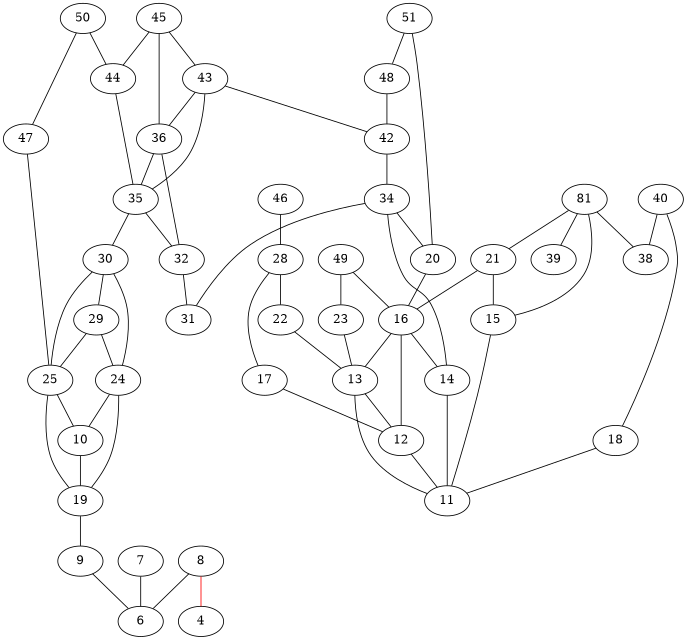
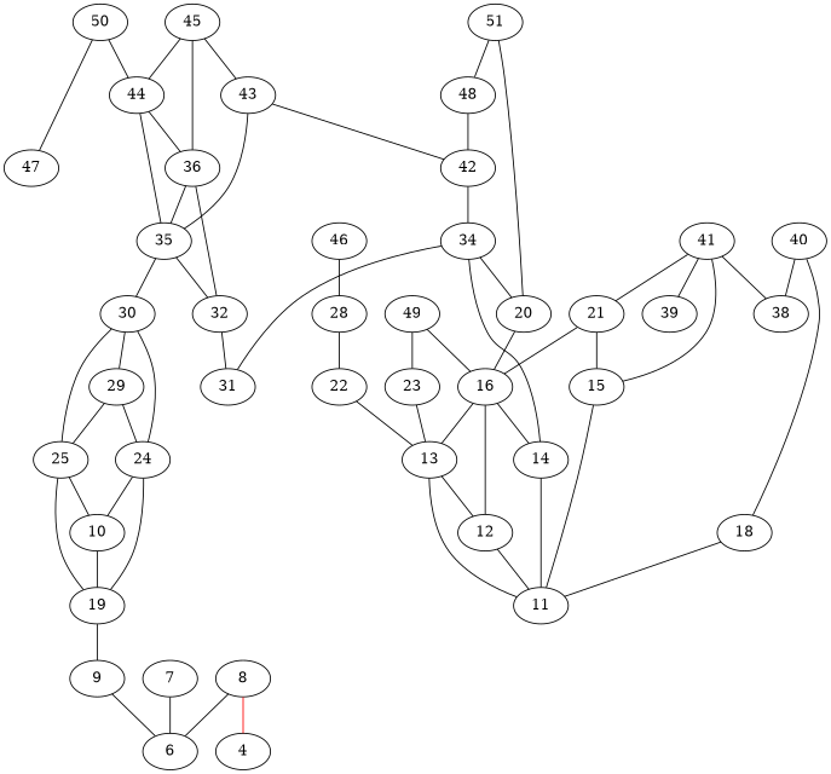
  graph {
    7
    6
    8
    4
    9
    10
    19
    12
    11
    13
    14
    15
    16
-   17
    18
    20
    21
    22
    23
    24
    25
    28
    29
    30
    32
    31
    34
    35
    36
    40
    38
-   41 [label=81]
+   41
    39
    42
    43
    44
    45
    46
    47
    48
    49
    50
    51
    7 -- 6
    8 -- 6
    8 -- 4 [color=red]
    9 -- 6
    10 -- 19
    19 -- 9
    12 -- 11
    13 -- 12
    13 -- 11
    14 -- 11
    15 -- 11
    16 -- 12
    16 -- 13
    16 -- 14
-   17 -- 12
    18 -- 11
    20 -- 16
    21 -- 15
    21 -- 16
    22 -- 13
    23 -- 13
    24 -- 10
    24 -- 19
    25 -- 10
    25 -- 19
-   28 -- 17
    28 -- 22
    29 -- 24
    29 -- 25
    30 -- 24
    30 -- 25
    30 -- 29
    32 -- 31
    34 -- 14
    34 -- 20
    34 -- 31
    35 -- 30
    35 -- 32
    36 -- 32
    36 -- 35
    40 -- 18
    40 -- 38
    41 -- 15
    41 -- 21
    41 -- 38
    41 -- 39
    42 -- 34
    43 -- 35
-   43 -- 36
+   44 -- 36
    43 -- 42
    44 -- 35
    45 -- 36
    45 -- 43
    45 -- 44
    46 -- 28
-   47 -- 25
    48 -- 42
    49 -- 16
    49 -- 23
    50 -- 44
    50 -- 47
    51 -- 20
    51 -- 48
  }
